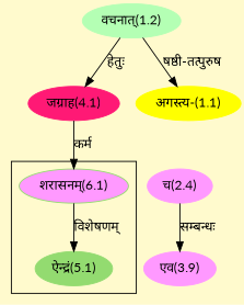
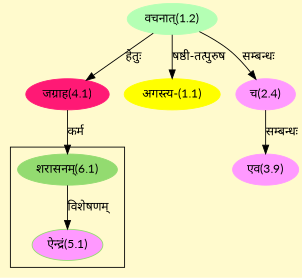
  digraph {
    bgcolor=lemonchiffon1
    compound=true
    fontname=Lato
    rankdir=BT
    node [color="#93DB70" fontname=Lato style=filled]
    edge [dir=back fontname=Lato]
-   n1 [label="ऐन्द्रं(5.1)"]
-   n2 [label="शरासनम्(6.1)" fillcolor="#FF99FF"]
+   n1 [label="ऐन्द्रं(5.1)" fillcolor="#FF99FF"]
+   n2 [label="शरासनम्(6.1)"]
    n3 [color="#FF1975" label="जग्राह(4.1)"]
    n4 [color="#B4FFB4" label="वचनात्(1.2)"]
    n5 [color="#FFFF00" label="अगस्त्य-(1.1)"]
    n6 [color="#FF99FF" label="च(2.4)"]
    n7 [color="#FF99FF" label="एव(3.9)"]
    subgraph cluster_1 {
      n1
      n2
    }
    n1 -> n2 [label="विशेषणम्"]
    n2 -> n3 [label="कर्म"]
    n3 -> n4 [label="हेतुः"]
    n5 -> n4 [label="षष्ठी-तत्पुरुष"]
+   n6 -> n4 [label="सम्बन्धः"]
    n7 -> n6 [label="सम्बन्धः"]
  }
